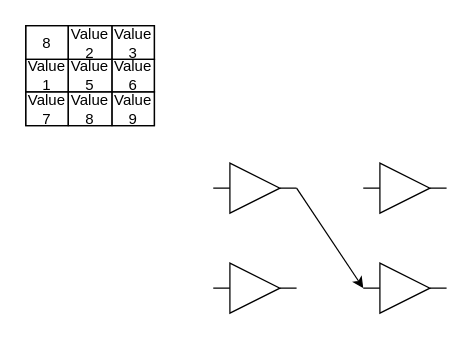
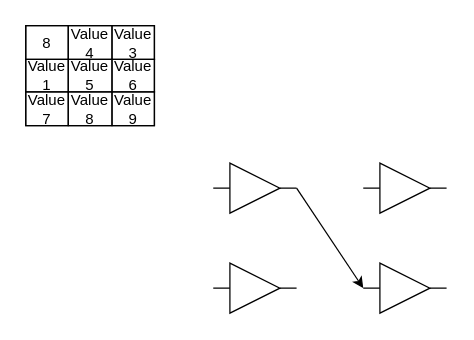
  <mxCell id="0" />
  <mxCell id="1" parent="0" />
  <mxCell id="2" value="" style="childLayout=tableLayout;recursiveResize=0;shadow=0;fillColor=none;" vertex="1" parent="1"><mxGeometry x="20" y="20" width="102.86" height="80" as="geometry" /></mxCell>
  <mxCell id="3" value="" style="shape=tableRow;horizontal=0;startSize=0;swimlaneHead=0;swimlaneBody=0;top=0;left=0;bottom=0;right=0;dropTarget=0;collapsible=0;recursiveResize=0;expand=0;fontStyle=0;fillColor=none;strokeColor=inherit;" vertex="1" parent="2"><mxGeometry width="102.86" height="27" as="geometry" /></mxCell>
  <mxCell id="4" value="8" style="connectable=0;recursiveResize=0;strokeColor=inherit;fillColor=none;align=center;whiteSpace=wrap;html=1;" vertex="1" parent="3"><mxGeometry width="34" height="27" as="geometry"><mxRectangle width="34" height="27" as="alternateBounds" /></mxGeometry></mxCell>
- <mxCell id="5" value="Value 2" style="connectable=0;recursiveResize=0;strokeColor=inherit;fillColor=none;align=center;whiteSpace=wrap;html=1;" vertex="1" parent="3"><mxGeometry x="34" width="35" height="27" as="geometry"><mxRectangle width="35" height="27" as="alternateBounds" /></mxGeometry></mxCell>
+ <mxCell id="5" value="Value 4" style="connectable=0;recursiveResize=0;strokeColor=inherit;fillColor=none;align=center;whiteSpace=wrap;html=1;" vertex="1" parent="3"><mxGeometry x="34" width="35" height="27" as="geometry"><mxRectangle width="35" height="27" as="alternateBounds" /></mxGeometry></mxCell>
  <mxCell id="6" value="Value 3" style="connectable=0;recursiveResize=0;strokeColor=inherit;fillColor=none;align=center;whiteSpace=wrap;html=1;" vertex="1" parent="3"><mxGeometry x="69" width="34" height="27" as="geometry"><mxRectangle width="34" height="27" as="alternateBounds" /></mxGeometry></mxCell>
  <mxCell id="7" style="shape=tableRow;horizontal=0;startSize=0;swimlaneHead=0;swimlaneBody=0;top=0;left=0;bottom=0;right=0;dropTarget=0;collapsible=0;recursiveResize=0;expand=0;fontStyle=0;fillColor=none;strokeColor=inherit;" vertex="1" parent="2"><mxGeometry y="27" width="102.86" height="26" as="geometry" /></mxCell>
  <mxCell id="8" value="Value 1" style="connectable=0;recursiveResize=0;strokeColor=inherit;fillColor=none;align=center;whiteSpace=wrap;html=1;" vertex="1" parent="7"><mxGeometry width="34" height="26" as="geometry"><mxRectangle width="34" height="26" as="alternateBounds" /></mxGeometry></mxCell>
  <mxCell id="9" value="Value 5" style="connectable=0;recursiveResize=0;strokeColor=inherit;fillColor=none;align=center;whiteSpace=wrap;html=1;" vertex="1" parent="7"><mxGeometry x="34" width="35" height="26" as="geometry"><mxRectangle width="35" height="26" as="alternateBounds" /></mxGeometry></mxCell>
  <mxCell id="10" value="Value 6" style="connectable=0;recursiveResize=0;strokeColor=inherit;fillColor=none;align=center;whiteSpace=wrap;html=1;" vertex="1" parent="7"><mxGeometry x="69" width="34" height="26" as="geometry"><mxRectangle width="34" height="26" as="alternateBounds" /></mxGeometry></mxCell>
  <mxCell id="11" style="shape=tableRow;horizontal=0;startSize=0;swimlaneHead=0;swimlaneBody=0;top=0;left=0;bottom=0;right=0;dropTarget=0;collapsible=0;recursiveResize=0;expand=0;fontStyle=0;fillColor=none;strokeColor=inherit;" vertex="1" parent="2"><mxGeometry y="53" width="102.86" height="27" as="geometry" /></mxCell>
  <mxCell id="12" value="Value 7" style="connectable=0;recursiveResize=0;strokeColor=inherit;fillColor=none;align=center;whiteSpace=wrap;html=1;" vertex="1" parent="11"><mxGeometry width="34" height="27" as="geometry"><mxRectangle width="34" height="27" as="alternateBounds" /></mxGeometry></mxCell>
  <mxCell id="13" value="Value 8" style="connectable=0;recursiveResize=0;strokeColor=inherit;fillColor=none;align=center;whiteSpace=wrap;html=1;" vertex="1" parent="11"><mxGeometry x="34" width="35" height="27" as="geometry"><mxRectangle width="35" height="27" as="alternateBounds" /></mxGeometry></mxCell>
  <mxCell id="14" value="Value 9" style="connectable=0;recursiveResize=0;strokeColor=inherit;fillColor=none;align=center;whiteSpace=wrap;html=1;" vertex="1" parent="11"><mxGeometry x="69" width="34" height="27" as="geometry"><mxRectangle width="34" height="27" as="alternateBounds" /></mxGeometry></mxCell>
  <mxCell id="15" style="edgeStyle=none;rounded=0;orthogonalLoop=1;jettySize=auto;html=1;exitX=1;exitY=0.5;exitDx=0;exitDy=0;entryX=0;entryY=0.5;entryDx=0;entryDy=0;" edge="1" parent="1" source="16" target="19"><mxGeometry relative="1" as="geometry" /></mxCell>
  <mxCell id="16" value="" style="verticalLabelPosition=bottom;shadow=0;dashed=0;align=center;html=1;verticalAlign=top;shape=mxgraph.electrical.logic_gates.buffer2;" vertex="1" parent="1"><mxGeometry x="170" y="130" width="66.67" height="40" as="geometry" /></mxCell>
  <mxCell id="17" value="" style="verticalLabelPosition=bottom;shadow=0;dashed=0;align=center;html=1;verticalAlign=top;shape=mxgraph.electrical.logic_gates.buffer2;" vertex="1" parent="1"><mxGeometry x="170" y="210" width="66.67" height="40" as="geometry" /></mxCell>
  <mxCell id="18" value="" style="verticalLabelPosition=bottom;shadow=0;dashed=0;align=center;html=1;verticalAlign=top;shape=mxgraph.electrical.logic_gates.buffer2;" vertex="1" parent="1"><mxGeometry x="290" y="130" width="66.67" height="40" as="geometry" /></mxCell>
  <mxCell id="19" value="" style="verticalLabelPosition=bottom;shadow=0;dashed=0;align=center;html=1;verticalAlign=top;shape=mxgraph.electrical.logic_gates.buffer2;" vertex="1" parent="1"><mxGeometry x="290" y="210" width="66.67" height="40" as="geometry" /></mxCell>
